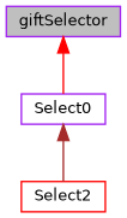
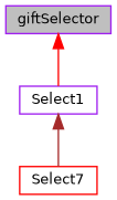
  digraph {
    fontname="DejaVu Sans"
    node [color=purple fillcolor=white fontname="DejaVu Sans" fontsize=10 shape=box style=filled]
    edge [dir=back fontname="DejaVu Sans" fontsize=10 labelfontname=Helvetica labelfontsize=10 style=solid]
    n1 [fillcolor=grey75 fontcolor=black height=0.2 label=giftSelector width=0.4]
-   n2 [height=0.2 label=Select0 width=0.4]
-   n3 [color=red height=0.2 label=Select2 width=0.4]
+   n2 [height=0.2 label=Select1 width=0.4]
+   n3 [color=red height=0.2 label=Select7 width=0.4]
    n1 -> n2 [color=red]
    n2 -> n3 [color=brown]
  }
